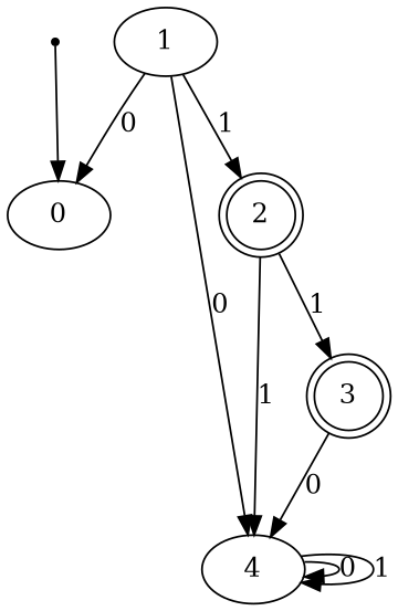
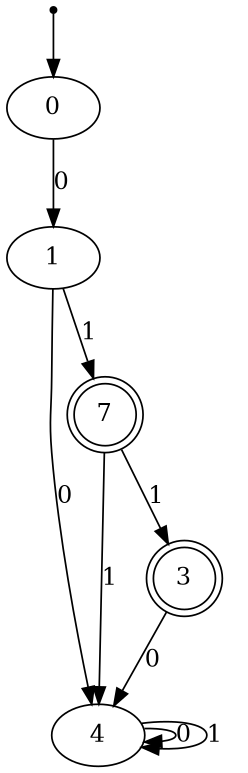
  digraph {
    init_ [shape=point]
    0
    1
    4
-   2 [shape=doublecircle]
+   2 [shape=doublecircle label=7]
    3 [shape=doublecircle]
    init_ -> 0
-   1 -> 0 [label=0]
+   0 -> 1 [label=0]
    1 -> 4 [label=0]
    1 -> 2 [label=1]
    4 -> 4 [label=0]
    4 -> 4 [label=1]
    2 -> 4 [label=1]
    2 -> 3 [label=1]
    3 -> 4 [label=0]
  }
